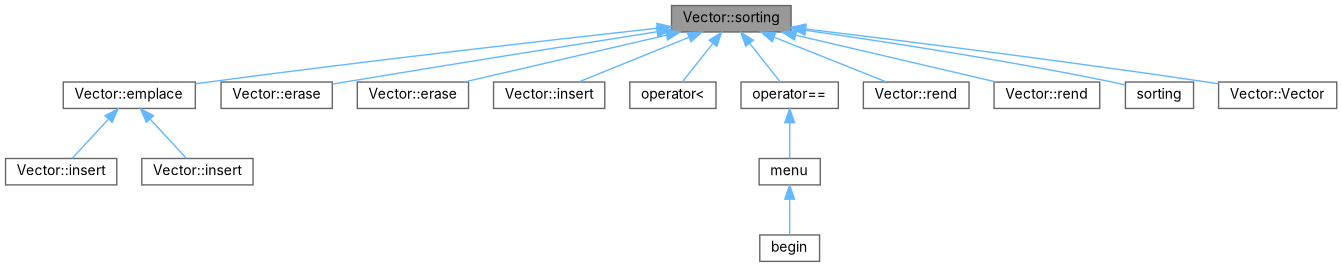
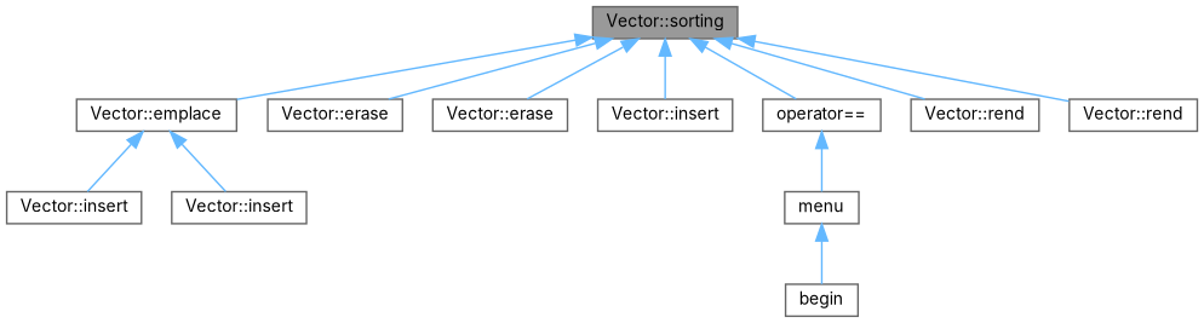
  digraph {
    fontname=Inter
    rankdir=TB
    node [color=grey40 fillcolor=white fontname=Inter fontsize=10 shape=box style=filled]
    edge [color=steelblue1 dir=back fontname=Inter fontsize=10 labelfontname=Helvetica labelfontsize=10 style=solid]
    n1 [color=gray40 fillcolor=grey60 fontcolor=black height=0.2 label="Vector::sorting" width=0.4]
    n2 [height=0.2 label="Vector::emplace" width=0.4]
    n3 [height=0.2 label="Vector::erase" width=0.4]
    n4 [height=0.2 label="Vector::erase" width=0.4]
    n5 [height=0.2 label="Vector::insert" width=0.4]
-   n6 [height=0.2 label="operator\<" width=0.4]
    n7 [height=0.2 label="operator==" width=0.4]
    n8 [height=0.2 label="Vector::rend" width=0.4]
    n9 [height=0.2 label="Vector::rend" width=0.4]
-   n10 [height=0.2 label=sorting width=0.4]
-   n11 [height=0.2 label="Vector::Vector" width=0.4]
    n12 [height=0.2 label="Vector::insert" width=0.4]
    n13 [height=0.2 label="Vector::insert" width=0.4]
    n14 [height=0.2 label=menu width=0.4]
    n15 [height=0.2 label=begin width=0.4]
    n1 -> n2
    n1 -> n3
    n1 -> n4
    n1 -> n5
-   n1 -> n6
    n1 -> n7
    n1 -> n8
    n1 -> n9
-   n1 -> n10
-   n1 -> n11
    n2 -> n12
    n2 -> n13
    n7 -> n14
    n14 -> n15
  }
